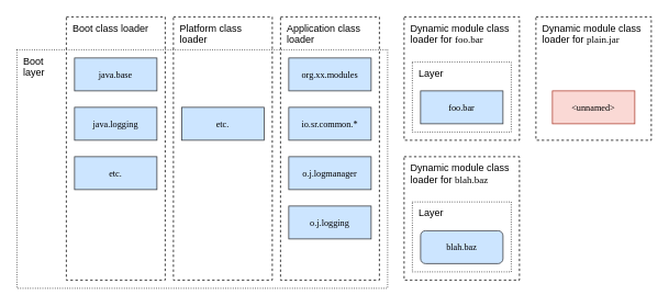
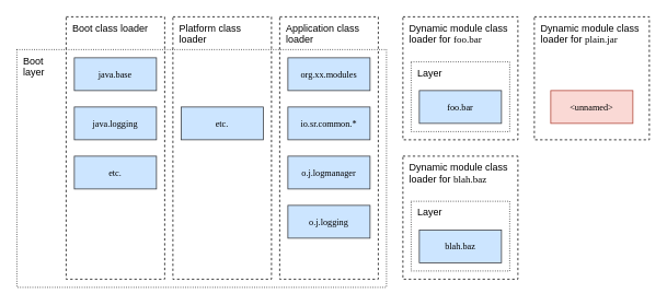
  <mxCell id="0" />
  <mxCell id="1" parent="0" />
  <mxCell id="2" value="Platform class loader" style="rounded=0;whiteSpace=wrap;html=1;fillColor=none;verticalAlign=top;dashed=1;align=left;spacingLeft=6;" vertex="1" parent="1"><mxGeometry x="210" y="20" width="120" height="320" as="geometry" /></mxCell>
  <mxCell id="3" value="Boot class loader" style="rounded=0;whiteSpace=wrap;html=1;fillColor=none;verticalAlign=top;dashed=1;align=left;spacingLeft=6;" vertex="1" parent="1"><mxGeometry x="80" y="20" width="120" height="320" as="geometry" /></mxCell>
  <mxCell id="4" value="Boot&lt;div&gt;layer&lt;/div&gt;" style="rounded=0;whiteSpace=wrap;html=1;dashed=1;dashPattern=1 2;align=left;verticalAlign=top;fillColor=none;spacingLeft=6;" vertex="1" parent="1"><mxGeometry x="20" y="60" width="450" height="290" as="geometry" /></mxCell>
  <mxCell id="5" value="&lt;font&gt;java.base&lt;/font&gt;" style="rounded=0;whiteSpace=wrap;html=1;fontFamily=Verdana;fillColor=#cce5ff;strokeColor=#36393d;fontSize=11;" vertex="1" parent="1"><mxGeometry x="90" y="70" width="100" height="40" as="geometry" /></mxCell>
  <mxCell id="6" value="java.logging" style="rounded=0;whiteSpace=wrap;html=1;fontFamily=Verdana;fillColor=#cce5ff;strokeColor=#36393d;fontSize=11;" vertex="1" parent="1"><mxGeometry x="90" y="130" width="100" height="40" as="geometry" /></mxCell>
  <mxCell id="7" value="etc." style="rounded=0;whiteSpace=wrap;html=1;fillColor=#cce5ff;strokeColor=#36393d;fontFamily=Verdana;fontSize=11;" vertex="1" parent="1"><mxGeometry x="90" y="190" width="100" height="40" as="geometry" /></mxCell>
  <mxCell id="8" value="etc." style="rounded=0;whiteSpace=wrap;html=1;fillColor=#cce5ff;strokeColor=#36393d;fontFamily=Verdana;fontSize=11;" vertex="1" parent="1"><mxGeometry x="220" y="130" width="100" height="40" as="geometry" /></mxCell>
  <mxCell id="9" value="Application class loader" style="rounded=0;whiteSpace=wrap;html=1;fillColor=none;verticalAlign=top;dashed=1;align=left;spacingLeft=6;" vertex="1" parent="1"><mxGeometry x="340" y="20" width="120" height="320" as="geometry" /></mxCell>
  <mxCell id="10" value="org.xx.modules" style="rounded=0;whiteSpace=wrap;html=1;fillColor=#cce5ff;strokeColor=#36393d;fontFamily=Verdana;fontSize=11;" vertex="1" parent="1"><mxGeometry x="350" y="70" width="100" height="40" as="geometry" /></mxCell>
  <mxCell id="11" value="io.sr.common.*" style="rounded=0;whiteSpace=wrap;html=1;fillColor=#cce5ff;strokeColor=#36393d;fontFamily=Verdana;fontSize=11;" vertex="1" parent="1"><mxGeometry x="350" y="130" width="100" height="40" as="geometry" /></mxCell>
  <mxCell id="12" value="o.j.logmanager" style="rounded=0;whiteSpace=wrap;html=1;fillColor=#cce5ff;strokeColor=#36393d;fontFamily=Verdana;fontSize=11;" vertex="1" parent="1"><mxGeometry x="350" y="190" width="100" height="40" as="geometry" /></mxCell>
  <mxCell id="13" value="o.j.logging" style="rounded=0;whiteSpace=wrap;html=1;fillColor=#cce5ff;strokeColor=#36393d;fontFamily=Verdana;fontSize=11;" vertex="1" parent="1"><mxGeometry x="350" y="250" width="100" height="40" as="geometry" /></mxCell>
  <mxCell id="14" value="Dynamic module class loader for &lt;font face=&quot;Verdana&quot;&gt;foo.bar&lt;/font&gt;" style="rounded=0;whiteSpace=wrap;html=1;fillColor=none;verticalAlign=top;dashed=1;align=left;spacingLeft=6;" vertex="1" parent="1"><mxGeometry x="490" y="20" width="140" height="150" as="geometry" /></mxCell>
  <mxCell id="15" value="Layer" style="rounded=0;whiteSpace=wrap;html=1;dashed=1;dashPattern=1 2;align=left;verticalAlign=top;fillColor=none;spacingLeft=6;" vertex="1" parent="1"><mxGeometry x="500" y="75" width="120" height="85" as="geometry" /></mxCell>
  <mxCell id="16" value="&lt;font&gt;foo.bar&lt;/font&gt;" style="rounded=0;whiteSpace=wrap;html=1;fontFamily=Verdana;fillColor=#cce5ff;strokeColor=#36393d;fontSize=11;" vertex="1" parent="1"><mxGeometry x="510" y="110" width="100" height="40" as="geometry" /></mxCell>
  <mxCell id="17" value="Dynamic module class loader for &lt;font face=&quot;Verdana&quot;&gt;blah.baz&lt;/font&gt;" style="rounded=0;whiteSpace=wrap;html=1;fillColor=none;verticalAlign=top;dashed=1;align=left;spacingLeft=6;" vertex="1" parent="1"><mxGeometry x="490" y="190" width="140" height="150" as="geometry" /></mxCell>
  <mxCell id="18" value="Layer" style="rounded=0;whiteSpace=wrap;html=1;dashed=1;dashPattern=1 2;align=left;verticalAlign=top;fillColor=none;spacingLeft=6;" vertex="1" parent="1"><mxGeometry x="500" y="245" width="120" height="85" as="geometry" /></mxCell>
- <mxCell id="19" value="&lt;font&gt;blah.baz&lt;/font&gt;" style="whiteSpace=wrap;html=1;fontFamily=Verdana;fillColor=#cce5ff;strokeColor=#36393d;fontSize=11;rounded=1;" vertex="1" parent="1"><mxGeometry x="510" y="280" width="100" height="40" as="geometry" /></mxCell>
+ <mxCell id="19" value="&lt;font&gt;blah.baz&lt;/font&gt;" style="rounded=0;whiteSpace=wrap;html=1;fontFamily=Verdana;fillColor=#cce5ff;strokeColor=#36393d;fontSize=11;" vertex="1" parent="1"><mxGeometry x="510" y="280" width="100" height="40" as="geometry" /></mxCell>
  <mxCell id="20" value="Dynamic module class loader for &lt;font face=&quot;Verdana&quot;&gt;plain.jar&lt;/font&gt;" style="rounded=0;whiteSpace=wrap;html=1;fillColor=none;verticalAlign=top;dashed=1;align=left;spacingLeft=6;" vertex="1" parent="1"><mxGeometry x="650" y="20" width="140" height="150" as="geometry" /></mxCell>
  <mxCell id="21" value="&lt;font&gt;&amp;lt;unnamed&amp;gt;&lt;/font&gt;" style="rounded=0;whiteSpace=wrap;html=1;fontFamily=Verdana;fillColor=#fad9d5;strokeColor=#ae4132;fontSize=11;" vertex="1" parent="1"><mxGeometry x="670" y="110" width="100" height="40" as="geometry" /></mxCell>
